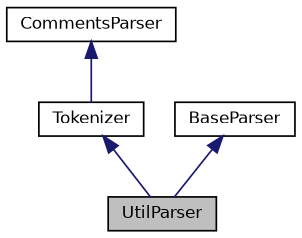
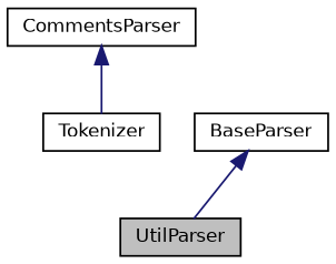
  digraph {
    node [color=black fillcolor=white fontname=Helvetica fontsize=10 shape=record style=filled]
    edge [color=midnightblue dir=back fontname=Helvetica fontsize=10 labelfontname=Helvetica labelfontsize=10 style=solid]
    n1 [fillcolor=grey75 fontcolor=black height=0.2 label=UtilParser width=0.4]
    n2 [height=0.2 label=Tokenizer width=0.4]
    n3 [height=0.2 label=CommentsParser width=0.4]
    n4 [height=0.2 label=BaseParser width=0.4]
-   n2 -> n1
    n3 -> n2
    n4 -> n1
  }
